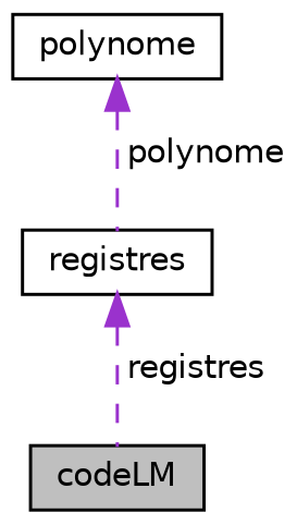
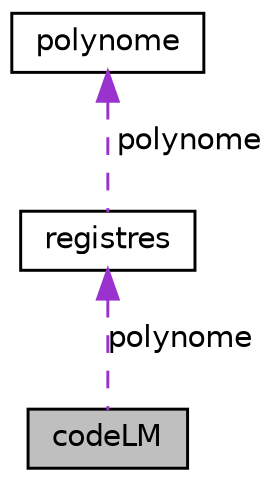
  digraph {
    node [color=black fillcolor=white fontname=Helvetica fontsize=10 shape=record style=filled]
    edge [color=darkorchid3 dir=back fontname=Helvetica fontsize=10 labelfontname=Helvetica labelfontsize=10 style=dashed]
    n1 [fillcolor=grey75 fontcolor=black height=0.2 label=codeLM width=0.4]
    n2 [height=0.2 label=polynome width=0.4]
    n3 [height=0.2 label=registres width=0.4]
    n2 -> n3 [label=" polynome"]
-   n3 -> n1 [label=" registres"]
+   n3 -> n1 [label=" polynome"]
  }
